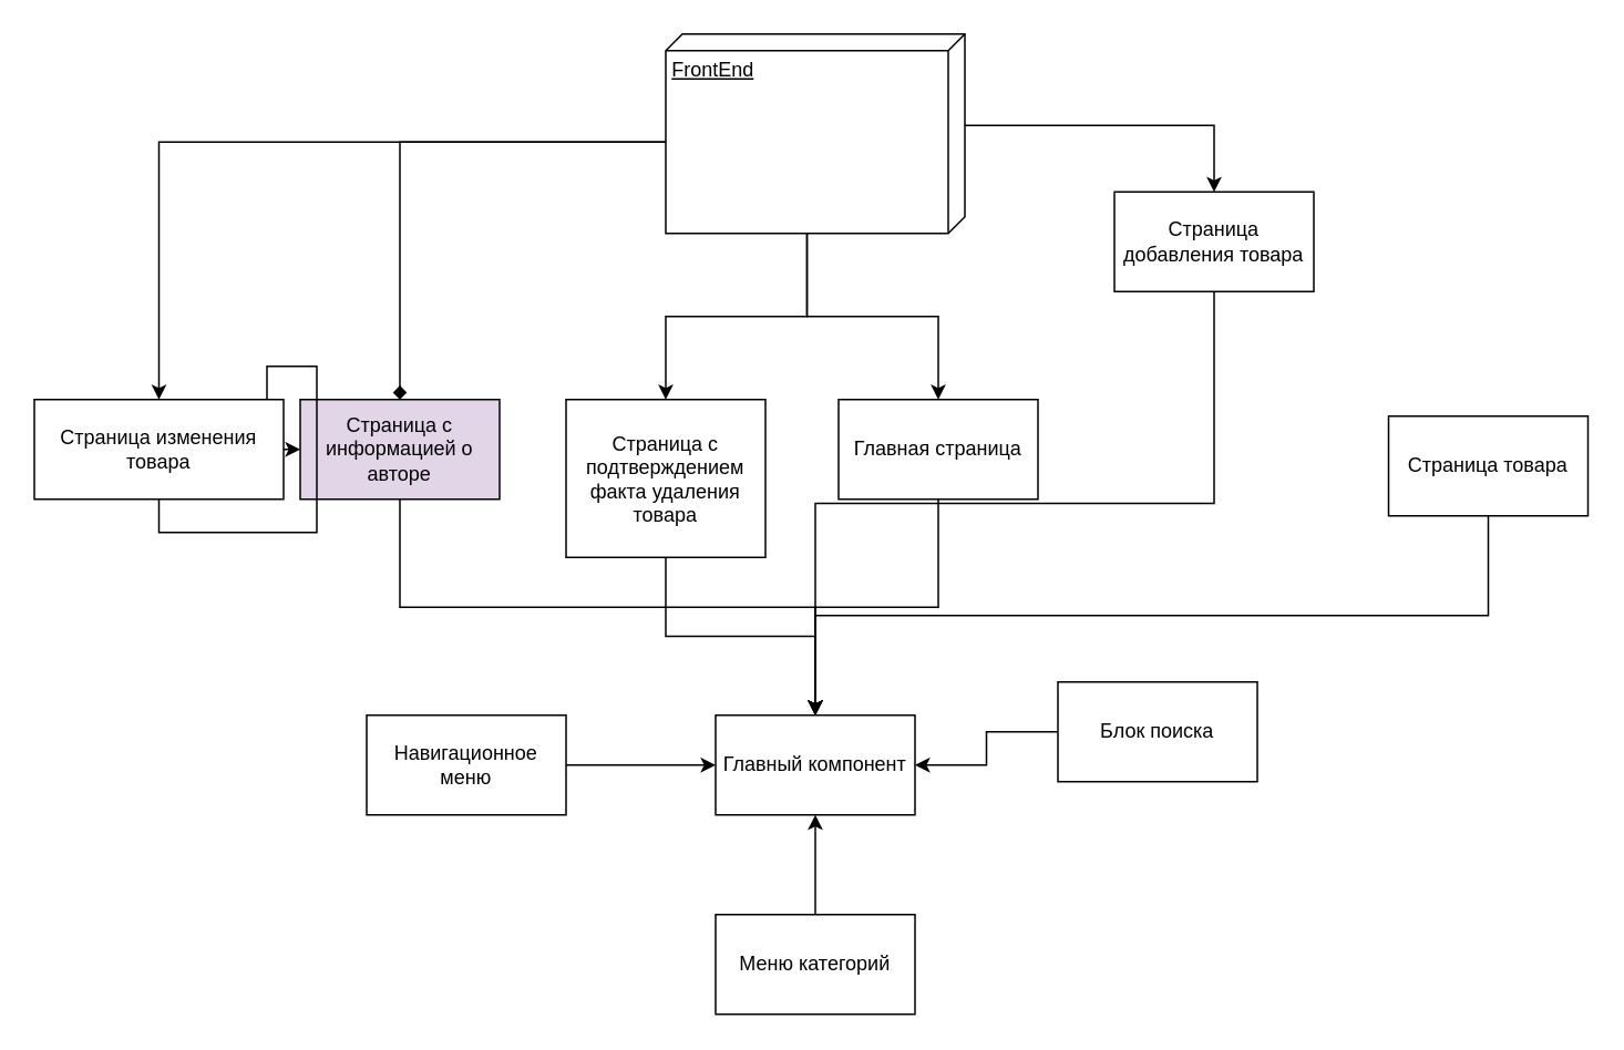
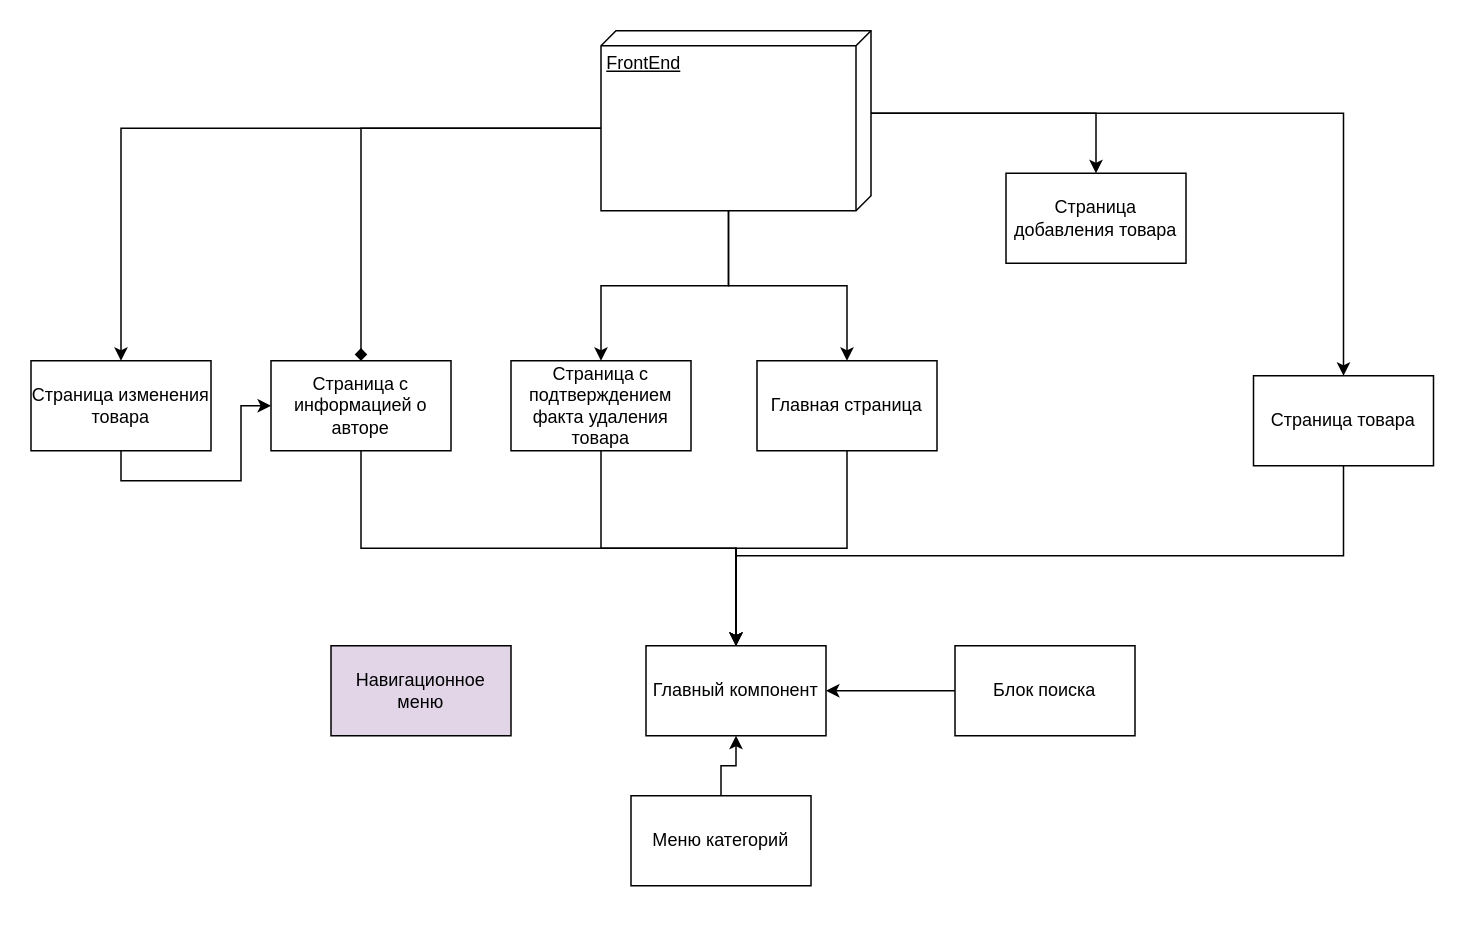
  <mxCell id="0" />
  <mxCell id="1" parent="0" />
  <mxCell id="2" style="edgeStyle=orthogonalEdgeStyle;rounded=0;orthogonalLoop=1;jettySize=auto;html=1;exitX=0;exitY=0;exitDx=65;exitDy=180;exitPerimeter=0;entryX=0.5;entryY=0;entryDx=0;entryDy=0;" edge="1" parent="1" source="8" target="20"><mxGeometry relative="1" as="geometry" /></mxCell>
  <mxCell id="3" style="edgeStyle=orthogonalEdgeStyle;rounded=0;orthogonalLoop=1;jettySize=auto;html=1;exitX=0;exitY=0;exitDx=65;exitDy=180;exitPerimeter=0;entryX=0.5;entryY=0;entryDx=0;entryDy=0;endArrow=diamond;" edge="1" parent="1" source="8" target="16"><mxGeometry relative="1" as="geometry" /></mxCell>
  <mxCell id="4" style="edgeStyle=orthogonalEdgeStyle;rounded=0;orthogonalLoop=1;jettySize=auto;html=1;exitX=0;exitY=0;exitDx=120;exitDy=95;exitPerimeter=0;entryX=0.5;entryY=0;entryDx=0;entryDy=0;" edge="1" parent="1" source="8" target="14"><mxGeometry relative="1" as="geometry" /></mxCell>
  <mxCell id="5" style="edgeStyle=orthogonalEdgeStyle;rounded=0;orthogonalLoop=1;jettySize=auto;html=1;exitX=0;exitY=0;exitDx=120;exitDy=95;exitPerimeter=0;entryX=0.5;entryY=0;entryDx=0;entryDy=0;" edge="1" parent="1" source="8" target="10"><mxGeometry relative="1" as="geometry" /></mxCell>
  <mxCell id="6" style="edgeStyle=orthogonalEdgeStyle;rounded=0;orthogonalLoop=1;jettySize=auto;html=1;exitX=0;exitY=0;exitDx=55;exitDy=0;exitPerimeter=0;entryX=0.5;entryY=0;entryDx=0;entryDy=0;" edge="1" parent="1" source="8" target="12"><mxGeometry relative="1" as="geometry" /></mxCell>
+ <mxCell id="7" style="edgeStyle=orthogonalEdgeStyle;rounded=0;orthogonalLoop=1;jettySize=auto;html=1;exitX=0;exitY=0;exitDx=55;exitDy=0;exitPerimeter=0;entryX=0.5;entryY=0;entryDx=0;entryDy=0;" edge="1" parent="1" source="8" target="18"><mxGeometry relative="1" as="geometry" /></mxCell>
  <mxCell id="8" value="FrontEnd" style="verticalAlign=top;align=left;spacingTop=8;spacingLeft=2;spacingRight=12;shape=cube;size=10;direction=south;fontStyle=4;html=1;" vertex="1" parent="1"><mxGeometry x="400" y="20" width="180" height="120" as="geometry" /></mxCell>
  <mxCell id="9" style="edgeStyle=orthogonalEdgeStyle;rounded=0;orthogonalLoop=1;jettySize=auto;html=1;exitX=0.5;exitY=1;exitDx=0;exitDy=0;entryX=0.5;entryY=0;entryDx=0;entryDy=0;" edge="1" parent="1" source="10" target="21"><mxGeometry relative="1" as="geometry" /></mxCell>
  <mxCell id="10" value="Главная страница" style="rounded=0;whiteSpace=wrap;html=1;" vertex="1" parent="1"><mxGeometry x="504" y="240" width="120" height="60" as="geometry" /></mxCell>
- <mxCell id="11" style="edgeStyle=orthogonalEdgeStyle;rounded=0;orthogonalLoop=1;jettySize=auto;html=1;exitX=0.5;exitY=1;exitDx=0;exitDy=0;entryX=0.5;entryY=0;entryDx=0;entryDy=0;" edge="1" parent="1" source="12" target="21"><mxGeometry relative="1" as="geometry" /></mxCell>
  <mxCell id="12" value="Страница добавления товара" style="rounded=0;whiteSpace=wrap;html=1;" vertex="1" parent="1"><mxGeometry x="670" y="115" width="120" height="60" as="geometry" /></mxCell>
  <mxCell id="13" style="edgeStyle=orthogonalEdgeStyle;rounded=0;orthogonalLoop=1;jettySize=auto;html=1;exitX=0.5;exitY=1;exitDx=0;exitDy=0;entryX=0.5;entryY=0;entryDx=0;entryDy=0;" edge="1" parent="1" source="14" target="21"><mxGeometry relative="1" as="geometry"><mxPoint x="476" y="340" as="targetPoint" /></mxGeometry></mxCell>
- <mxCell id="14" value="Страница с подтверждением факта удаления товара" style="rounded=0;whiteSpace=wrap;html=1;" vertex="1" parent="1"><mxGeometry x="340" y="240" width="120" height="95" as="geometry" /></mxCell>
+ <mxCell id="14" value="Страница с подтверждением факта удаления товара" style="rounded=0;whiteSpace=wrap;html=1;" vertex="1" parent="1"><mxGeometry x="340" y="240" width="120" height="60" as="geometry" /></mxCell>
  <mxCell id="15" style="edgeStyle=orthogonalEdgeStyle;rounded=0;orthogonalLoop=1;jettySize=auto;html=1;exitX=0.5;exitY=1;exitDx=0;exitDy=0;entryX=0.5;entryY=0;entryDx=0;entryDy=0;" edge="1" parent="1" source="16" target="21"><mxGeometry relative="1" as="geometry" /></mxCell>
- <mxCell id="16" value="Страница с информацией о авторе" style="rounded=0;whiteSpace=wrap;html=1;fillColor=#e1d5e7;" vertex="1" parent="1"><mxGeometry x="180" y="240" width="120" height="60" as="geometry" /></mxCell>
+ <mxCell id="16" value="Страница с информацией о авторе" style="rounded=0;whiteSpace=wrap;html=1;" vertex="1" parent="1"><mxGeometry x="180" y="240" width="120" height="60" as="geometry" /></mxCell>
  <mxCell id="17" style="edgeStyle=orthogonalEdgeStyle;rounded=0;orthogonalLoop=1;jettySize=auto;html=1;exitX=0.5;exitY=1;exitDx=0;exitDy=0;entryX=0.5;entryY=0;entryDx=0;entryDy=0;" edge="1" parent="1" source="18" target="21"><mxGeometry relative="1" as="geometry" /></mxCell>
  <mxCell id="18" value="Страница товара" style="rounded=0;whiteSpace=wrap;html=1;" vertex="1" parent="1"><mxGeometry x="835" y="250" width="120" height="60" as="geometry" /></mxCell>
  <mxCell id="19" style="edgeStyle=orthogonalEdgeStyle;rounded=0;orthogonalLoop=1;jettySize=auto;html=1;exitX=0.5;exitY=1;exitDx=0;exitDy=0;" edge="1" parent="1" source="20" target="16"><mxGeometry relative="1" as="geometry" /></mxCell>
- <mxCell id="20" value="Страница изменения товара" style="rounded=0;whiteSpace=wrap;html=1;" vertex="1" parent="1"><mxGeometry x="20" y="240" width="150" height="60" as="geometry" /></mxCell>
+ <mxCell id="20" value="Страница изменения товара" style="rounded=0;whiteSpace=wrap;html=1;" vertex="1" parent="1"><mxGeometry x="20" y="240" width="120" height="60" as="geometry" /></mxCell>
  <mxCell id="21" value="Главный компонент" style="rounded=0;whiteSpace=wrap;html=1;" vertex="1" parent="1"><mxGeometry x="430" y="430" width="120" height="60" as="geometry" /></mxCell>
- <mxCell id="22" style="edgeStyle=orthogonalEdgeStyle;rounded=0;orthogonalLoop=1;jettySize=auto;html=1;exitX=1;exitY=0.5;exitDx=0;exitDy=0;entryX=0;entryY=0.5;entryDx=0;entryDy=0;" edge="1" parent="1" source="23" target="21"><mxGeometry relative="1" as="geometry" /></mxCell>
- <mxCell id="23" value="Навигационное меню" style="rounded=0;whiteSpace=wrap;html=1;" vertex="1" parent="1"><mxGeometry x="220" y="430" width="120" height="60" as="geometry" /></mxCell>
+ <mxCell id="23" value="Навигационное меню" style="rounded=0;whiteSpace=wrap;html=1;fillColor=#e1d5e7;" vertex="1" parent="1"><mxGeometry x="220" y="430" width="120" height="60" as="geometry" /></mxCell>
  <mxCell id="24" style="edgeStyle=orthogonalEdgeStyle;rounded=0;orthogonalLoop=1;jettySize=auto;html=1;exitX=0;exitY=0.5;exitDx=0;exitDy=0;entryX=1;entryY=0.5;entryDx=0;entryDy=0;" edge="1" parent="1" source="25" target="21"><mxGeometry relative="1" as="geometry" /></mxCell>
- <mxCell id="25" value="Блок поиска" style="rounded=0;whiteSpace=wrap;html=1;" vertex="1" parent="1"><mxGeometry x="636" y="410" width="120" height="60" as="geometry" /></mxCell>
+ <mxCell id="25" value="Блок поиска" style="rounded=0;whiteSpace=wrap;html=1;" vertex="1" parent="1"><mxGeometry x="636" y="430" width="120" height="60" as="geometry" /></mxCell>
  <mxCell id="26" style="edgeStyle=orthogonalEdgeStyle;rounded=0;orthogonalLoop=1;jettySize=auto;html=1;exitX=0.5;exitY=0;exitDx=0;exitDy=0;entryX=0.5;entryY=1;entryDx=0;entryDy=0;" edge="1" parent="1" source="27" target="21"><mxGeometry relative="1" as="geometry" /></mxCell>
- <mxCell id="27" value="Меню категорий" style="rounded=0;whiteSpace=wrap;html=1;" vertex="1" parent="1"><mxGeometry x="430" y="550" width="120" height="60" as="geometry" /></mxCell>
+ <mxCell id="27" value="Меню категорий" style="rounded=0;whiteSpace=wrap;html=1;" vertex="1" parent="1"><mxGeometry x="420" y="530" width="120" height="60" as="geometry" /></mxCell>
